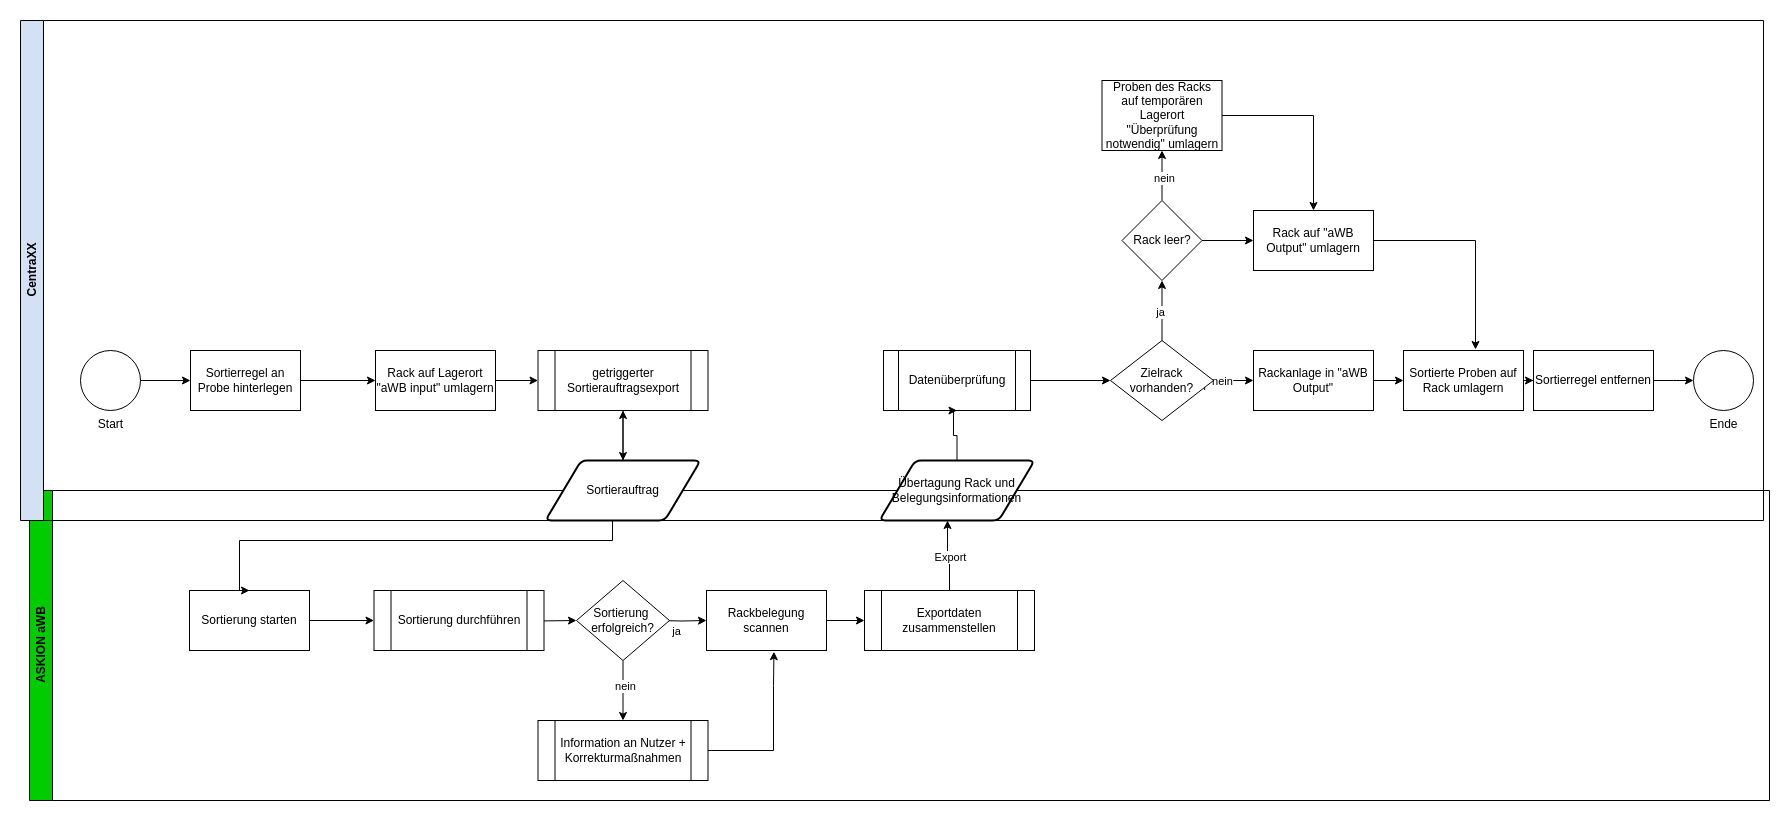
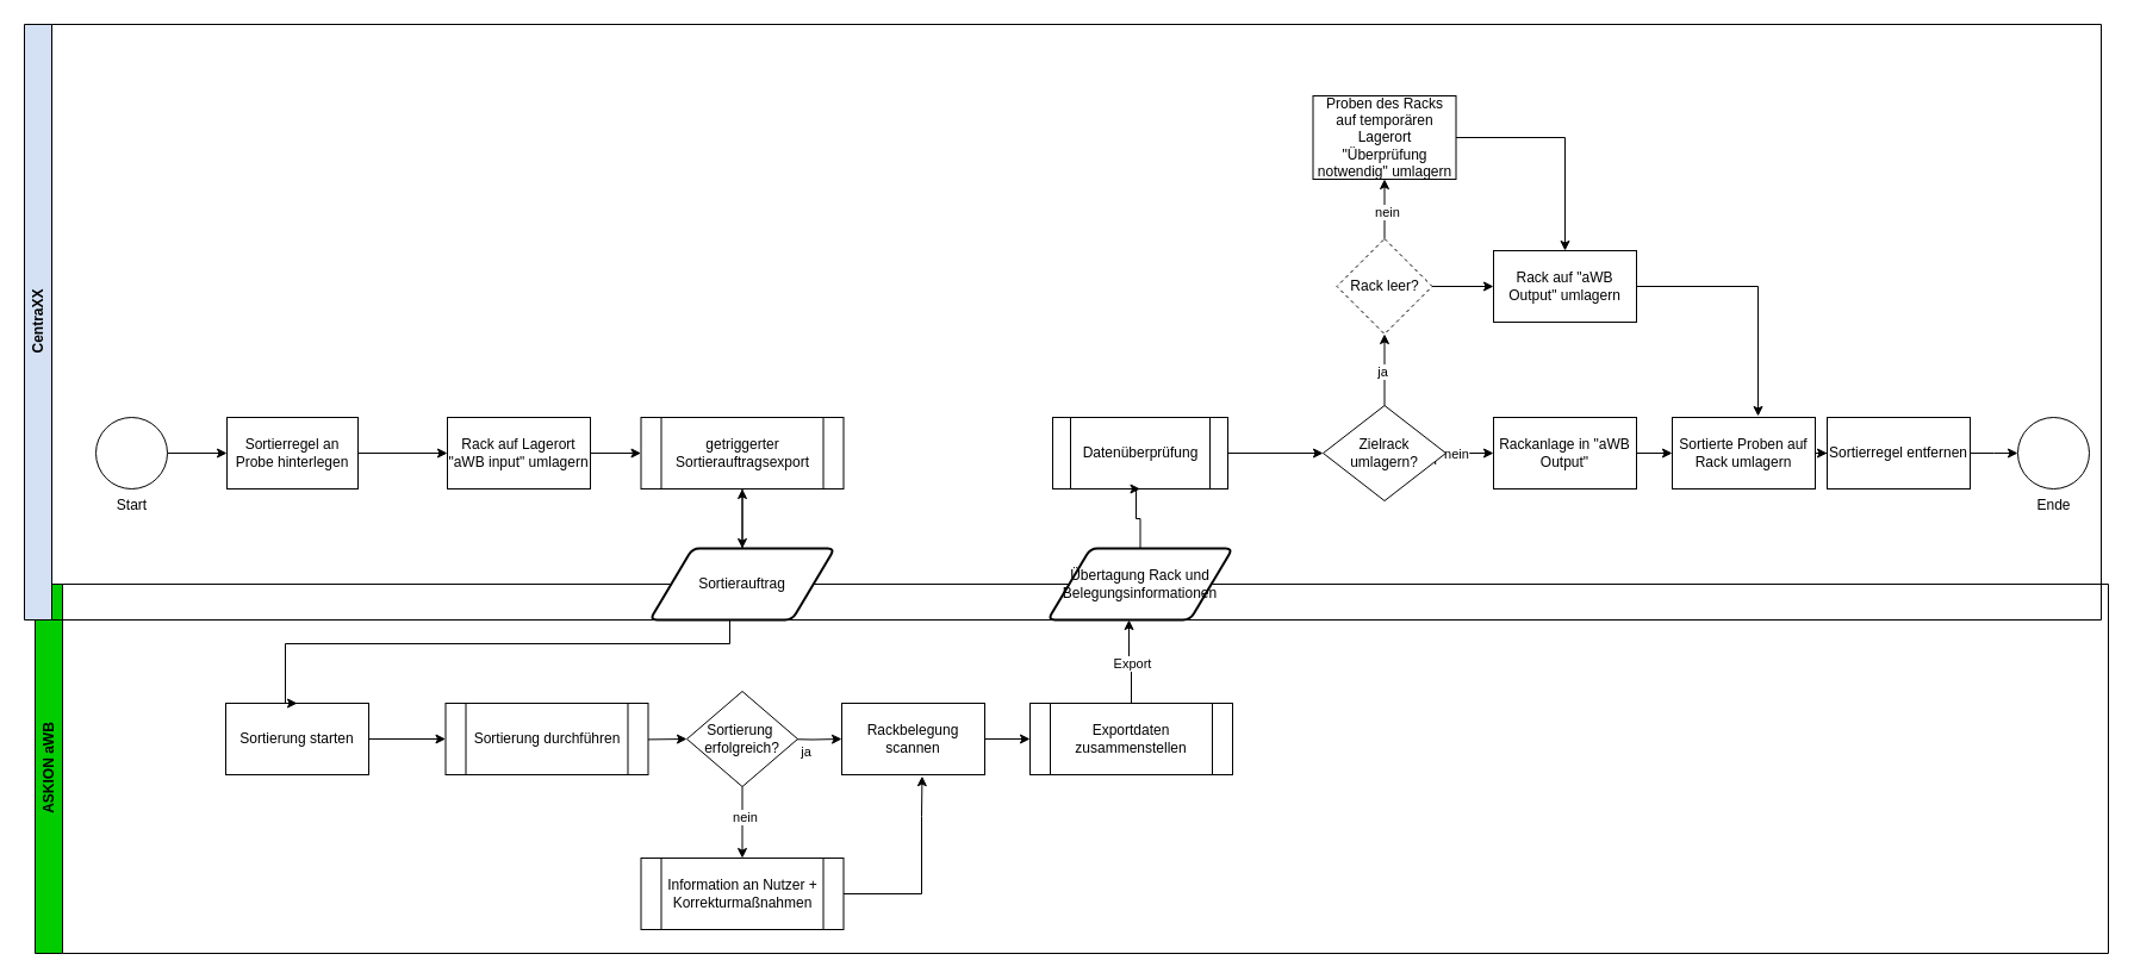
  <mxCell id="0" />
  <mxCell id="1" parent="0" />
  <mxCell id="2" value="ASKION aWB" style="swimlane;horizontal=0;whiteSpace=wrap;html=1;fillColor=#00CC00;" parent="1" vertex="1"><mxGeometry x="29" y="490" width="1740" height="310" as="geometry" /></mxCell>
  <mxCell id="3" value="Sortierung starten" style="rounded=0;whiteSpace=wrap;html=1;" parent="2" vertex="1"><mxGeometry x="160" y="100" width="120" height="60" as="geometry" /></mxCell>
  <mxCell id="4" value="" style="edgeStyle=orthogonalEdgeStyle;rounded=0;orthogonalLoop=1;jettySize=auto;html=1;" parent="2" source="8" target="10" edge="1"><mxGeometry relative="1" as="geometry" /></mxCell>
  <mxCell id="5" value="nein" style="edgeLabel;html=1;align=center;verticalAlign=middle;resizable=0;points=[];" parent="4" vertex="1" connectable="0"><mxGeometry x="-0.16" y="2" relative="1" as="geometry"><mxPoint as="offset" /></mxGeometry></mxCell>
  <mxCell id="6" value="" style="edgeStyle=orthogonalEdgeStyle;rounded=0;orthogonalLoop=1;jettySize=auto;html=1;entryX=0;entryY=0.5;entryDx=0;entryDy=0;" parent="2" target="12" edge="1"><mxGeometry relative="1" as="geometry"><mxPoint x="627" y="130" as="sourcePoint" /><mxPoint x="1027.5" y="130" as="targetPoint" /><Array as="points" /></mxGeometry></mxCell>
  <mxCell id="7" value="ja" style="edgeLabel;html=1;align=center;verticalAlign=middle;resizable=0;points=[];" parent="6" vertex="1" connectable="0"><mxGeometry x="-0.3" y="-2" relative="1" as="geometry"><mxPoint x="2" y="8" as="offset" /></mxGeometry></mxCell>
  <mxCell id="8" value="&lt;div&gt;Sortierung&amp;nbsp;&lt;/div&gt;&lt;div&gt;erfolgreich?&lt;/div&gt;" style="rhombus;whiteSpace=wrap;html=1;" parent="2" vertex="1"><mxGeometry x="547" y="90" width="93" height="80" as="geometry" /></mxCell>
  <mxCell id="9" style="edgeStyle=orthogonalEdgeStyle;rounded=0;orthogonalLoop=1;jettySize=auto;html=1;" parent="2" target="8" edge="1"><mxGeometry relative="1" as="geometry"><mxPoint x="467" y="130" as="sourcePoint" /></mxGeometry></mxCell>
  <mxCell id="10" value="Information an Nutzer + Korrekturmaßnahmen" style="shape=process;whiteSpace=wrap;html=1;backgroundOutline=1;" parent="2" vertex="1"><mxGeometry x="508.5" y="230" width="170" height="60" as="geometry" /></mxCell>
  <mxCell id="11" style="edgeStyle=orthogonalEdgeStyle;rounded=0;orthogonalLoop=1;jettySize=auto;html=1;exitX=1;exitY=0.5;exitDx=0;exitDy=0;entryX=0;entryY=0.5;entryDx=0;entryDy=0;" edge="1" parent="2" source="12" target="14"><mxGeometry relative="1" as="geometry" /></mxCell>
  <mxCell id="12" value="Rackbelegung scannen" style="whiteSpace=wrap;html=1;" parent="2" vertex="1"><mxGeometry x="677" y="100" width="120" height="60" as="geometry" /></mxCell>
  <mxCell id="13" value="Übertagung Rack und Belegungsinformationen" style="shape=parallelogram;html=1;strokeWidth=2;perimeter=parallelogramPerimeter;whiteSpace=wrap;rounded=1;arcSize=12;size=0.23;" vertex="1" parent="2"><mxGeometry x="850" y="-30" width="155" height="60" as="geometry" /></mxCell>
  <mxCell id="14" value="Exportdaten zusammenstellen" style="shape=process;whiteSpace=wrap;html=1;backgroundOutline=1;" vertex="1" parent="2"><mxGeometry x="835" y="100" width="170" height="60" as="geometry" /></mxCell>
  <mxCell id="15" style="edgeStyle=orthogonalEdgeStyle;rounded=0;orthogonalLoop=1;jettySize=auto;html=1;entryX=0.439;entryY=1;entryDx=0;entryDy=0;entryPerimeter=0;" edge="1" parent="2" source="14" target="13"><mxGeometry relative="1" as="geometry" /></mxCell>
  <mxCell id="16" value="Export" style="edgeLabel;html=1;align=center;verticalAlign=middle;resizable=0;points=[];" vertex="1" connectable="0" parent="15"><mxGeometry x="-0.056" relative="1" as="geometry"><mxPoint as="offset" /></mxGeometry></mxCell>
  <mxCell id="17" value="Sortierung durchführen" style="shape=process;whiteSpace=wrap;html=1;backgroundOutline=1;" vertex="1" parent="2"><mxGeometry x="344.5" y="100" width="170" height="60" as="geometry" /></mxCell>
  <mxCell id="18" value="" style="edgeStyle=orthogonalEdgeStyle;rounded=0;orthogonalLoop=1;jettySize=auto;html=1;" edge="1" parent="2" source="3" target="17"><mxGeometry relative="1" as="geometry"><mxPoint x="480" y="530" as="targetPoint" /><mxPoint x="330" y="530" as="sourcePoint" /></mxGeometry></mxCell>
  <mxCell id="19" style="edgeStyle=orthogonalEdgeStyle;rounded=0;orthogonalLoop=1;jettySize=auto;html=1;entryX=0.562;entryY=1.02;entryDx=0;entryDy=0;entryPerimeter=0;" edge="1" parent="2" source="10" target="12"><mxGeometry relative="1" as="geometry"><Array as="points"><mxPoint x="744" y="260" /><mxPoint x="744" y="195" /></Array></mxGeometry></mxCell>
  <mxCell id="20" value="CentraXX" style="swimlane;horizontal=0;whiteSpace=wrap;html=1;fillColor=#D4E1F5;" parent="1" vertex="1"><mxGeometry x="20" y="20" width="1743" height="500" as="geometry" /></mxCell>
  <mxCell id="21" value="Ende" style="verticalLabelPosition=bottom;verticalAlign=top;html=1;shape=mxgraph.flowchart.on-page_reference;" parent="20" vertex="1"><mxGeometry x="1673" y="330" width="60" height="60" as="geometry" /></mxCell>
  <mxCell id="22" value="getriggerter Sortierauftragsexport" style="shape=process;whiteSpace=wrap;html=1;backgroundOutline=1;" parent="20" vertex="1"><mxGeometry x="517.5" y="330" width="170" height="60" as="geometry" /></mxCell>
  <mxCell id="23" style="edgeStyle=orthogonalEdgeStyle;rounded=0;orthogonalLoop=1;jettySize=auto;html=1;" parent="20" source="24" target="26" edge="1"><mxGeometry relative="1" as="geometry" /></mxCell>
  <mxCell id="24" value="Start" style="verticalLabelPosition=bottom;verticalAlign=top;html=1;shape=mxgraph.flowchart.on-page_reference;" parent="20" vertex="1"><mxGeometry x="60" y="330" width="60" height="60" as="geometry" /></mxCell>
  <mxCell id="25" value="" style="edgeStyle=orthogonalEdgeStyle;rounded=0;orthogonalLoop=1;jettySize=auto;html=1;" parent="20" source="26" target="27" edge="1"><mxGeometry relative="1" as="geometry" /></mxCell>
  <mxCell id="26" value="Sortierregel an Probe hinterlegen" style="rounded=0;whiteSpace=wrap;html=1;" parent="20" vertex="1"><mxGeometry x="170" y="330" width="110" height="60" as="geometry" /></mxCell>
  <mxCell id="27" value="Rack auf Lagerort &quot;aWB input&quot; umlagern" style="whiteSpace=wrap;html=1;rounded=0;" parent="20" vertex="1"><mxGeometry x="355" y="330" width="120" height="60" as="geometry" /></mxCell>
  <mxCell id="28" style="edgeStyle=orthogonalEdgeStyle;rounded=0;orthogonalLoop=1;jettySize=auto;html=1;entryX=0;entryY=0.5;entryDx=0;entryDy=0;" parent="20" source="27" target="22" edge="1"><mxGeometry relative="1" as="geometry" /></mxCell>
  <mxCell id="29" value="" style="edgeStyle=orthogonalEdgeStyle;rounded=0;orthogonalLoop=1;jettySize=auto;html=1;" edge="1" parent="20" source="30" target="35"><mxGeometry relative="1" as="geometry" /></mxCell>
  <mxCell id="30" value="Datenüberprüfung" style="shape=process;whiteSpace=wrap;html=1;backgroundOutline=1;" vertex="1" parent="20"><mxGeometry x="863" y="330" width="147" height="60" as="geometry" /></mxCell>
  <mxCell id="31" value="nein" style="edgeStyle=orthogonalEdgeStyle;rounded=0;orthogonalLoop=1;jettySize=auto;html=1;" edge="1" parent="20" source="35"><mxGeometry x="0.012" y="-10" relative="1" as="geometry"><mxPoint x="1233" y="360" as="targetPoint" /><mxPoint x="-1" y="1" as="offset" /></mxGeometry></mxCell>
  <mxCell id="32" value="nein" style="edgeLabel;html=1;align=center;verticalAlign=middle;resizable=0;points=[];" vertex="1" connectable="0" parent="31"><mxGeometry x="-0.067" y="-5" relative="1" as="geometry"><mxPoint x="-38" as="offset" /></mxGeometry></mxCell>
  <mxCell id="33" value="" style="edgeStyle=orthogonalEdgeStyle;rounded=0;orthogonalLoop=1;jettySize=auto;html=1;entryX=0.5;entryY=1;entryDx=0;entryDy=0;" edge="1" parent="20" source="35" target="45"><mxGeometry relative="1" as="geometry"><mxPoint x="1153" y="311" as="targetPoint" /></mxGeometry></mxCell>
  <mxCell id="34" value="ja" style="edgeLabel;html=1;align=center;verticalAlign=middle;resizable=0;points=[];" vertex="1" connectable="0" parent="33"><mxGeometry x="-0.044" y="2" relative="1" as="geometry"><mxPoint as="offset" /></mxGeometry></mxCell>
- <mxCell id="35" value="Zielrack vorhanden?" style="rhombus;whiteSpace=wrap;html=1;" vertex="1" parent="20"><mxGeometry x="1090" y="320" width="103" height="80" as="geometry" /></mxCell>
+ <mxCell id="35" value="Zielrack umlagern?" style="rhombus;whiteSpace=wrap;html=1;" vertex="1" parent="20"><mxGeometry x="1090" y="320" width="103" height="80" as="geometry" /></mxCell>
  <mxCell id="36" value="" style="edgeStyle=orthogonalEdgeStyle;rounded=0;orthogonalLoop=1;jettySize=auto;html=1;" edge="1" parent="20" source="37" target="39"><mxGeometry relative="1" as="geometry" /></mxCell>
  <mxCell id="37" value="Rackanlage in &quot;aWB Output&quot;" style="whiteSpace=wrap;html=1;" vertex="1" parent="20"><mxGeometry x="1233" y="330" width="120" height="60" as="geometry" /></mxCell>
  <mxCell id="38" value="" style="edgeStyle=orthogonalEdgeStyle;rounded=0;orthogonalLoop=1;jettySize=auto;html=1;" edge="1" parent="20" source="39" target="41"><mxGeometry relative="1" as="geometry" /></mxCell>
  <mxCell id="39" value="Sortierte Proben auf Rack umlagern" style="whiteSpace=wrap;html=1;" vertex="1" parent="20"><mxGeometry x="1383" y="330" width="120" height="60" as="geometry" /></mxCell>
  <mxCell id="40" value="" style="edgeStyle=orthogonalEdgeStyle;rounded=0;orthogonalLoop=1;jettySize=auto;html=1;" edge="1" parent="20" source="41"><mxGeometry relative="1" as="geometry"><mxPoint x="1673" y="360" as="targetPoint" /></mxGeometry></mxCell>
  <mxCell id="41" value="Sortierregel entfernen" style="whiteSpace=wrap;html=1;" vertex="1" parent="20"><mxGeometry x="1513" y="330" width="120" height="60" as="geometry" /></mxCell>
  <mxCell id="42" value="" style="edgeStyle=orthogonalEdgeStyle;rounded=0;orthogonalLoop=1;jettySize=auto;html=1;" edge="1" parent="20" source="45" target="46"><mxGeometry relative="1" as="geometry" /></mxCell>
  <mxCell id="43" value="" style="edgeStyle=orthogonalEdgeStyle;rounded=0;orthogonalLoop=1;jettySize=auto;html=1;" edge="1" parent="20" source="45" target="49"><mxGeometry relative="1" as="geometry" /></mxCell>
  <mxCell id="44" value="nein" style="edgeLabel;html=1;align=center;verticalAlign=middle;resizable=0;points=[];" vertex="1" connectable="0" parent="43"><mxGeometry x="-0.072" y="-2" relative="1" as="geometry"><mxPoint as="offset" /></mxGeometry></mxCell>
- <mxCell id="45" value="Rack leer?" style="rhombus;whiteSpace=wrap;html=1;" vertex="1" parent="20"><mxGeometry x="1101.5" y="180" width="80" height="80" as="geometry" /></mxCell>
+ <mxCell id="45" value="Rack leer?" style="rhombus;whiteSpace=wrap;html=1;dashed=1;" vertex="1" parent="20"><mxGeometry x="1101.5" y="180" width="80" height="80" as="geometry" /></mxCell>
  <mxCell id="46" value="Rack auf &quot;aWB Output&quot; umlagern" style="whiteSpace=wrap;html=1;" vertex="1" parent="20"><mxGeometry x="1233" y="190" width="120" height="60" as="geometry" /></mxCell>
  <mxCell id="47" style="edgeStyle=orthogonalEdgeStyle;rounded=0;orthogonalLoop=1;jettySize=auto;html=1;entryX=0.6;entryY=-0.017;entryDx=0;entryDy=0;entryPerimeter=0;" edge="1" parent="20" source="46" target="39"><mxGeometry relative="1" as="geometry" /></mxCell>
  <mxCell id="48" style="edgeStyle=orthogonalEdgeStyle;rounded=0;orthogonalLoop=1;jettySize=auto;html=1;entryX=0.5;entryY=0;entryDx=0;entryDy=0;" edge="1" parent="20" source="49" target="46"><mxGeometry relative="1" as="geometry" /></mxCell>
  <mxCell id="49" value="Proben des Racks auf temporären Lagerort &quot;Überprüfung notwendig&quot; umlagern" style="whiteSpace=wrap;html=1;" vertex="1" parent="20"><mxGeometry x="1081.5" y="60" width="120" height="70" as="geometry" /></mxCell>
  <mxCell id="50" value="Sortierauftrag" style="shape=parallelogram;html=1;strokeWidth=2;perimeter=parallelogramPerimeter;whiteSpace=wrap;rounded=1;arcSize=12;size=0.23;" parent="20" vertex="1"><mxGeometry x="525" y="440" width="155" height="60" as="geometry" /></mxCell>
  <mxCell id="51" style="edgeStyle=orthogonalEdgeStyle;rounded=0;orthogonalLoop=1;jettySize=auto;html=1;" parent="20" source="22" target="50" edge="1"><mxGeometry relative="1" as="geometry" /></mxCell>
  <mxCell id="52" value="" style="edgeStyle=orthogonalEdgeStyle;rounded=0;orthogonalLoop=1;jettySize=auto;html=1;" edge="1" parent="20" source="50" target="22"><mxGeometry relative="1" as="geometry" /></mxCell>
  <mxCell id="53" style="edgeStyle=orthogonalEdgeStyle;rounded=0;orthogonalLoop=1;jettySize=auto;html=1;entryX=0.5;entryY=1;entryDx=0;entryDy=0;" edge="1" parent="1" source="13" target="30"><mxGeometry relative="1" as="geometry"><mxPoint x="946" y="420" as="targetPoint" /><Array as="points"><mxPoint x="957" y="435" /><mxPoint x="953" y="435" /></Array></mxGeometry></mxCell>
  <mxCell id="54" style="edgeStyle=orthogonalEdgeStyle;rounded=0;orthogonalLoop=1;jettySize=auto;html=1;entryX=0.5;entryY=0;entryDx=0;entryDy=0;" parent="1" source="50" target="3" edge="1"><mxGeometry relative="1" as="geometry"><Array as="points"><mxPoint x="612" y="540" /><mxPoint x="239" y="540" /></Array></mxGeometry></mxCell>
